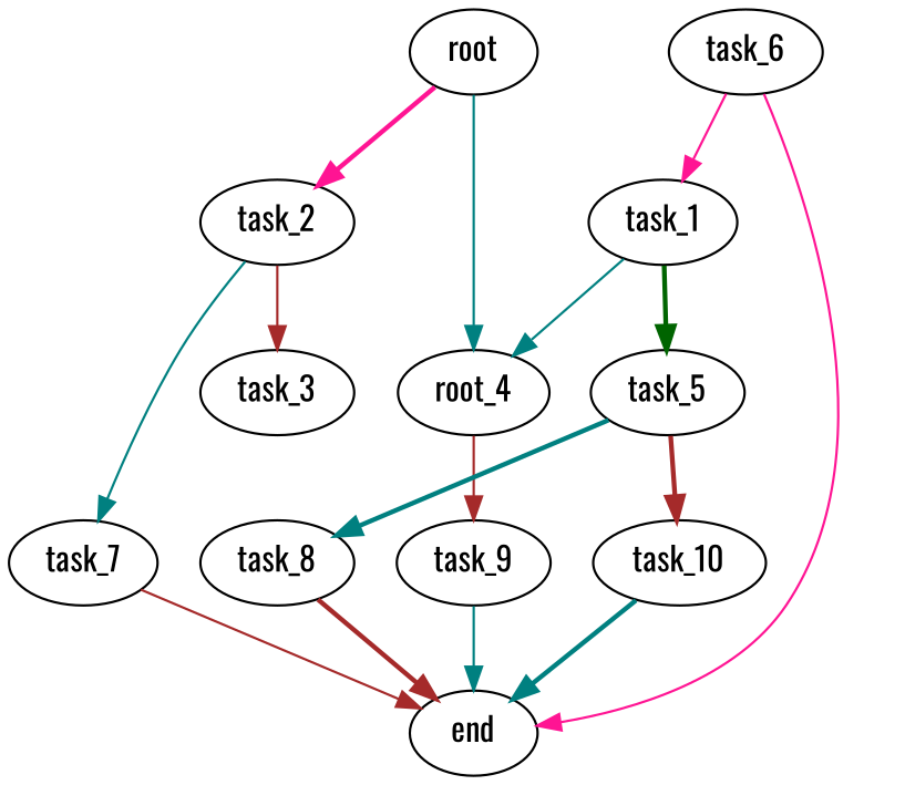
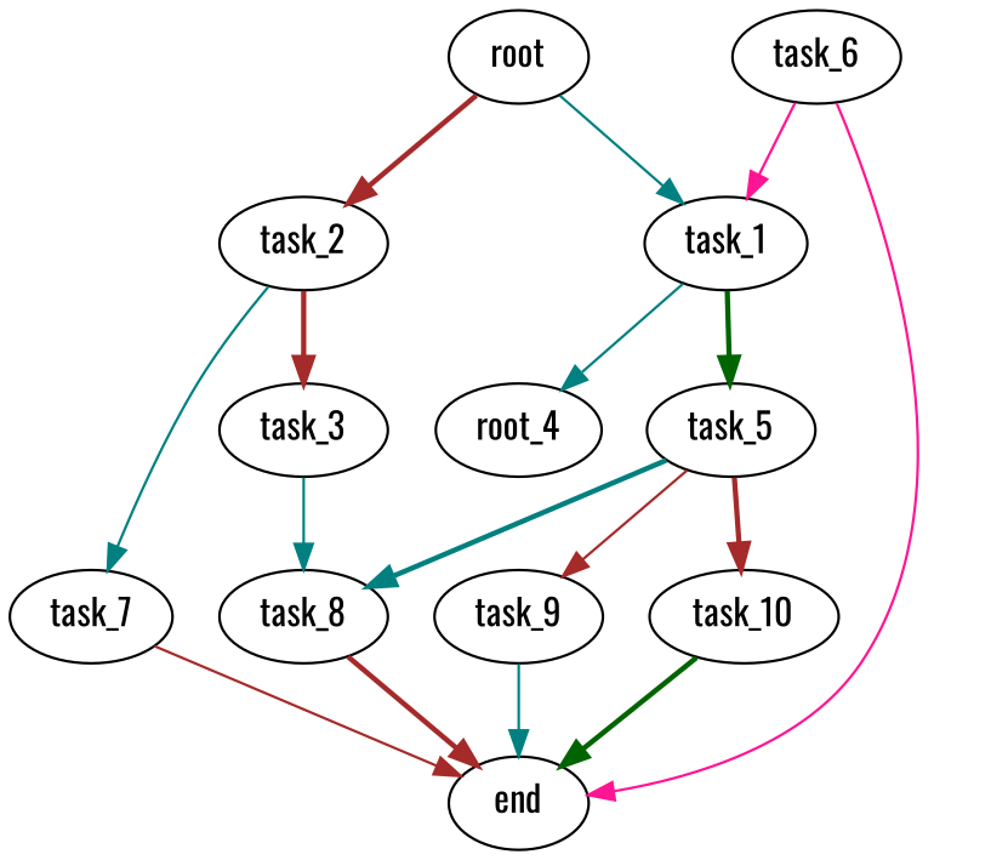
  digraph {
    fontname=Oswald
    node [fontname=Oswald]
    edge [color=teal fontname=Oswald style=solid]
    root
    task_1
    task_2
    n4 [label=root_4]
    task_5
    task_3
    task_7
    task_9
    task_8
    task_10
    task_6
    end
-   root -> n4
-   root -> task_2 [color=deeppink style=bold]
+   root -> task_1
+   root -> task_2 [color=brown style=bold]
    task_1 -> n4
    task_1 -> task_5 [color=darkgreen style=bold]
-   task_2 -> task_3 [color=brown]
+   task_2 -> task_3 [color=brown style=bold]
    task_2 -> task_7
-   n4 -> task_9 [color=brown]
+   task_5 -> task_9 [color=brown]
    task_5 -> task_8 [style=bold]
    task_5 -> task_10 [color=brown style=bold]
+   task_3 -> task_8
    task_7 -> end [color=brown]
    task_9 -> end
    task_8 -> end [color=brown style=bold]
-   task_10 -> end [style=bold]
+   task_10 -> end [color=darkgreen style=bold]
    task_6 -> task_1 [color=deeppink]
    task_6 -> end [color=deeppink]
  }
